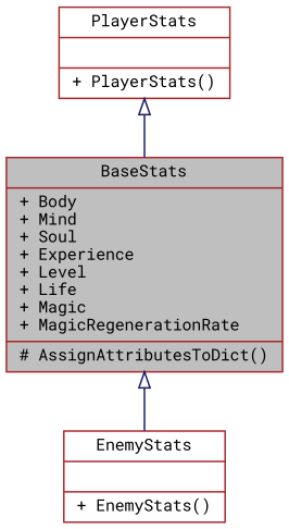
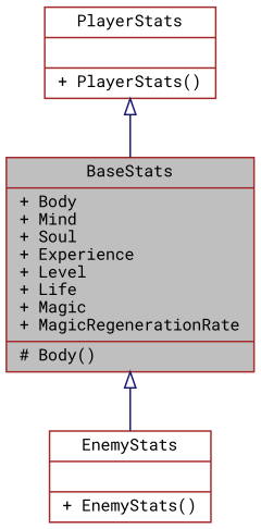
  digraph {
    fontname="Roboto Mono"
    node [color=brown fillcolor=white fontname="Roboto Mono" fontsize=10 shape=record style=filled]
    edge [arrowtail=onormal color=midnightblue dir=back fontname="Roboto Mono" fontsize=10 labelfontname=Helvetica labelfontsize=10 style=solid]
-   n1 [fillcolor=grey75 fontcolor=black height=0.2 label="{BaseStats\n|+ Body\l+ Mind\l+ Soul\l+ Experience\l+ Level\l+ Life\l+ Magic\l+ MagicRegenerationRate\l|# AssignAttributesToDict()\l}" width=0.4]
+   n1 [fillcolor=grey75 fontcolor=black height=0.2 label="{BaseStats\n|+ Body\l+ Mind\l+ Soul\l+ Experience\l+ Level\l+ Life\l+ Magic\l+ MagicRegenerationRate\l|# Body()\l}" width=0.4]
    n2 [height=0.2 label="{EnemyStats\n||+ EnemyStats()\l}" width=0.4]
    n3 [height=0.2 label="{PlayerStats\n||+ PlayerStats()\l}" width=0.4]
    n1 -> n2
    n3 -> n1
  }
